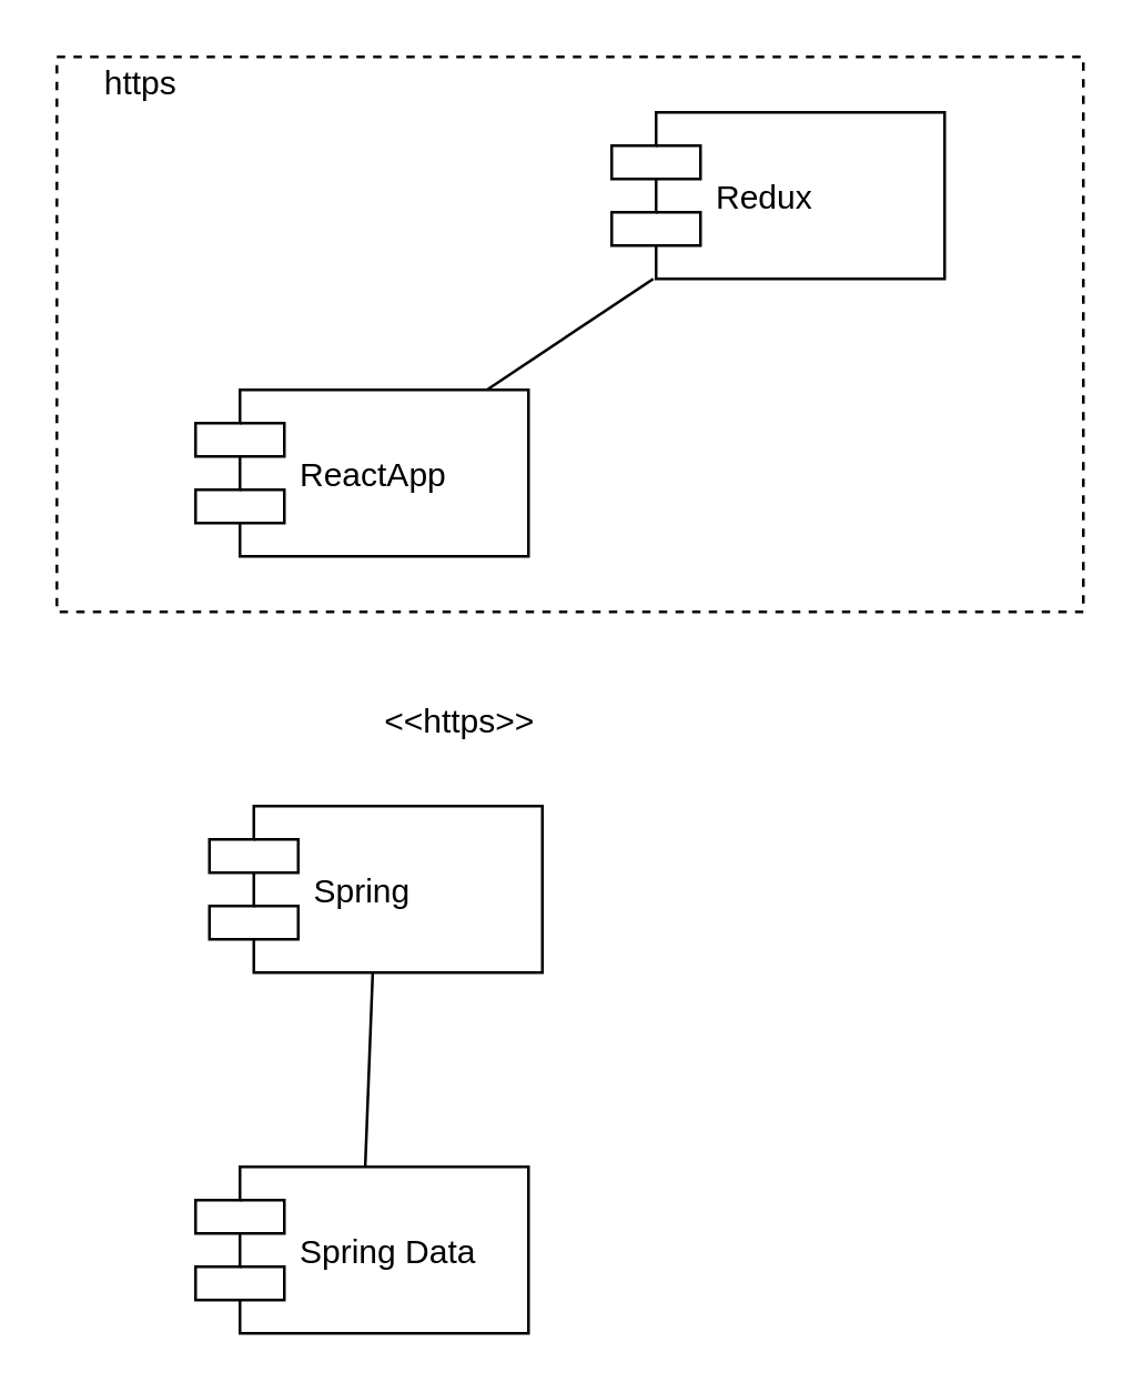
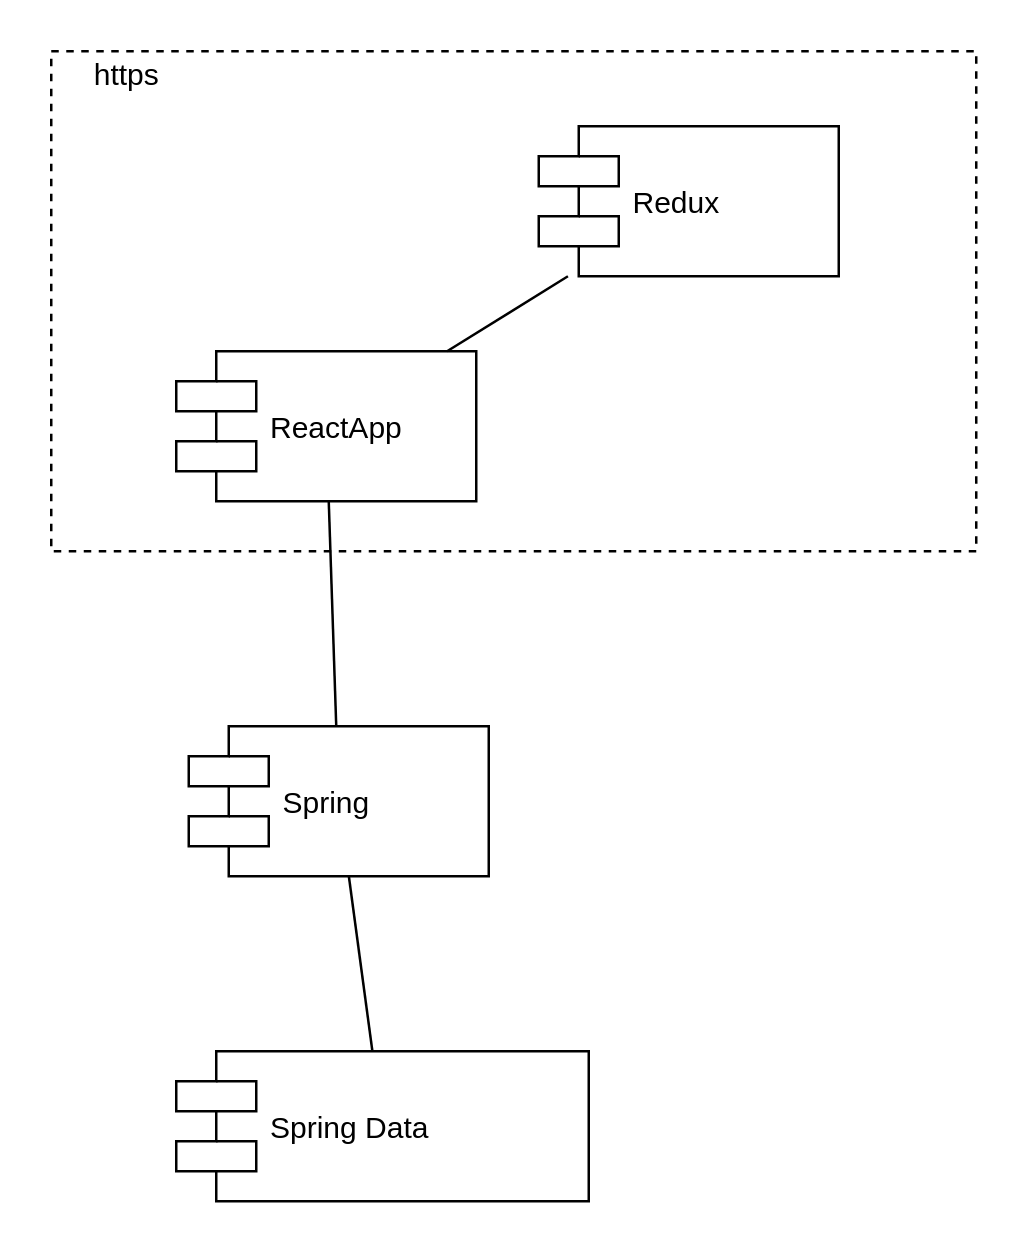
  <mxCell id="0" />
  <mxCell id="1" parent="0" />
  <mxCell id="2" value="" style="rounded=0;whiteSpace=wrap;html=1;fillColor=none;dashed=1;" parent="1" vertex="1"><mxGeometry x="20" y="20" width="370" height="200" as="geometry" /></mxCell>
  <mxCell id="3" value="ReactApp" style="shape=component;align=left;spacingLeft=36;" parent="1" vertex="1"><mxGeometry x="70" y="140" width="120" height="60" as="geometry" /></mxCell>
- <mxCell id="4" value="Redux" style="shape=component;align=left;spacingLeft=36;" parent="1" vertex="1"><mxGeometry x="220" y="40" width="120" height="60" as="geometry" /></mxCell>
+ <mxCell id="4" value="Redux" style="shape=component;align=left;spacingLeft=36;" parent="1" vertex="1"><mxGeometry x="215" y="50" width="120" height="60" as="geometry" /></mxCell>
  <mxCell id="5" value="" style="endArrow=none;html=1;" parent="1" source="3" target="4" edge="1"><mxGeometry width="50" height="50" relative="1" as="geometry"><mxPoint x="70" y="290" as="sourcePoint" /><mxPoint x="120" y="240" as="targetPoint" /></mxGeometry></mxCell>
- <mxCell id="6" value="Spring Data" style="shape=component;align=left;spacingLeft=36;" parent="1" vertex="1"><mxGeometry x="70" y="420" width="120" height="60" as="geometry" /></mxCell>
+ <mxCell id="6" value="Spring Data" style="shape=component;align=left;spacingLeft=36;" parent="1" vertex="1"><mxGeometry x="70" y="420" width="165" height="60" as="geometry" /></mxCell>
  <mxCell id="7" value="Spring" style="shape=component;align=left;spacingLeft=36;" parent="1" vertex="1"><mxGeometry x="75" y="290" width="120" height="60" as="geometry" /></mxCell>
+ <mxCell id="8" value="" style="endArrow=none;html=1;" parent="1" source="3" target="7" edge="1"><mxGeometry width="50" height="50" relative="1" as="geometry"><mxPoint x="168.25" y="170" as="sourcePoint" /><mxPoint x="224.75" y="110" as="targetPoint" /></mxGeometry></mxCell>
  <mxCell id="9" value="" style="endArrow=none;html=1;" parent="1" source="6" target="7" edge="1"><mxGeometry width="50" height="50" relative="1" as="geometry"><mxPoint x="300" y="230" as="sourcePoint" /><mxPoint x="140" y="350" as="targetPoint" /></mxGeometry></mxCell>
- <mxCell id="10" value="&amp;lt;&amp;lt;https&amp;gt;&amp;gt;" style="text;html=1;align=center;verticalAlign=middle;resizable=0;points=[];;autosize=1;" parent="1" vertex="1"><mxGeometry x="130" y="250" width="70" height="20" as="geometry" /></mxCell>
  <mxCell id="11" value="https" style="text;html=1;align=center;verticalAlign=middle;resizable=0;points=[];;autosize=1;" parent="1" vertex="1"><mxGeometry x="20" y="20" width="60" height="20" as="geometry" /></mxCell>
